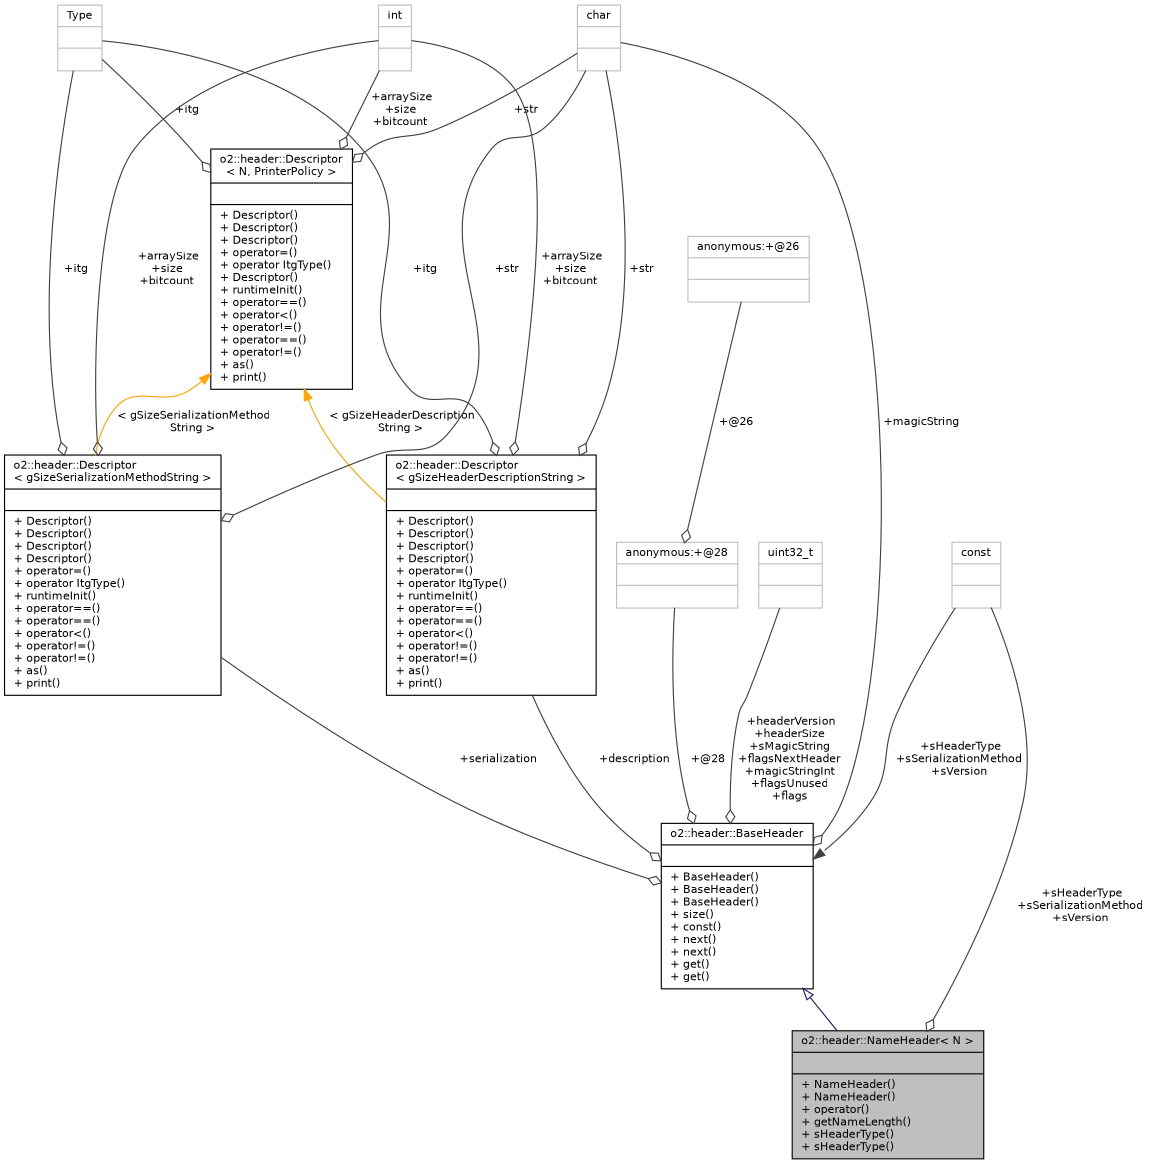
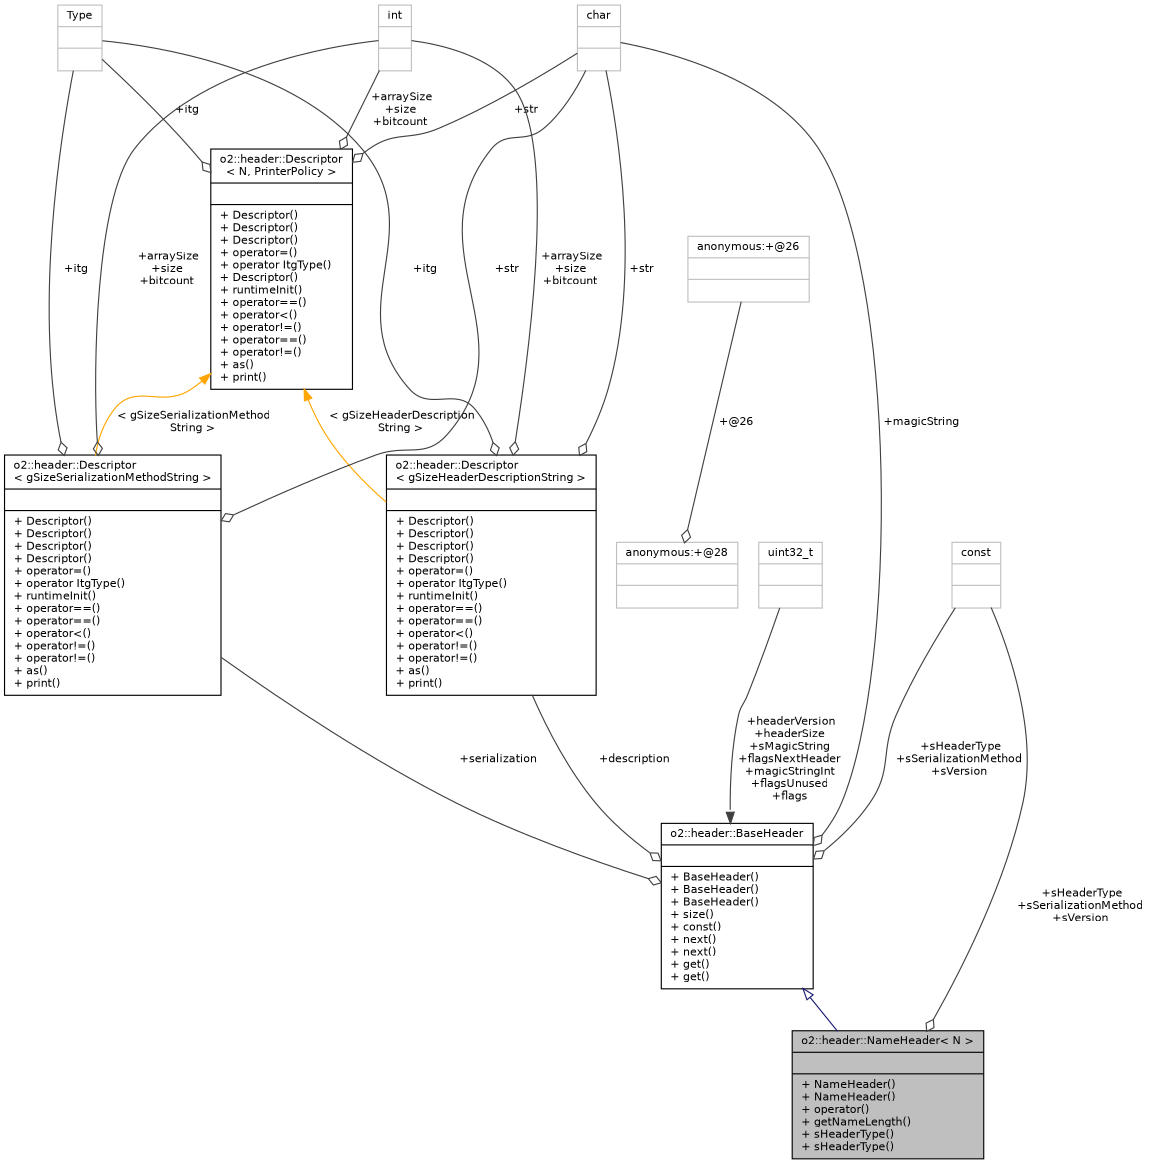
  digraph {
    node [color=grey75 fontname=Helvetica fontsize=10 shape=record]
    edge [color=grey25 fontname=Helvetica fontsize=10 labelfontname=Helvetica labelfontsize=10 style=solid arrowhead=odiamond]
    n1 [color=black fillcolor=grey75 fontcolor=black height=0.2 label="{o2::header::NameHeader\< N \>\n||+ NameHeader()\l+ NameHeader()\l+ operator()\l+ getNameLength()\l+ sHeaderType()\l+ sHeaderType()\l}" style=filled width=0.4]
    n2 [color=black height=0.2 label="{o2::header::BaseHeader\n||+ BaseHeader()\l+ BaseHeader()\l+ BaseHeader()\l+ size()\l+ const()\l+ next()\l+ next()\l+ get()\l+ get()\l}" width=0.4]
    n3 [color=black height=0.2 label="{o2::header::Descriptor\l\< gSizeHeaderDescriptionString \>\n||+ Descriptor()\l+ Descriptor()\l+ Descriptor()\l+ Descriptor()\l+ operator=()\l+ operator ItgType()\l+ runtimeInit()\l+ operator==()\l+ operator==()\l+ operator\<()\l+ operator!=()\l+ operator!=()\l+ as()\l+ print()\l}" width=0.4]
    n4 [height=0.2 label="{Type\n||}" width=0.4]
    n5 [color=black height=0.2 label="{o2::header::Descriptor\l\< N, PrinterPolicy \>\n||+ Descriptor()\l+ Descriptor()\l+ Descriptor()\l+ operator=()\l+ operator ItgType()\l+ Descriptor()\l+ runtimeInit()\l+ operator==()\l+ operator\<()\l+ operator!=()\l+ operator==()\l+ operator!=()\l+ as()\l+ print()\l}" width=0.4]
    n6 [color=black height=0.2 label="{o2::header::Descriptor\l\< gSizeSerializationMethodString \>\n||+ Descriptor()\l+ Descriptor()\l+ Descriptor()\l+ Descriptor()\l+ operator=()\l+ operator ItgType()\l+ runtimeInit()\l+ operator==()\l+ operator==()\l+ operator\<()\l+ operator!=()\l+ operator!=()\l+ as()\l+ print()\l}" width=0.4]
    n7 [height=0.2 label="{char\n||}" width=0.4]
    n8 [height=0.2 label="{int\n||}" width=0.4]
    n9 [height=0.2 label="{anonymous:+@26\n||}" width=0.4]
    n10 [height=0.2 label="{anonymous:+@28\n||}" width=0.4]
    n11 [height=0.2 label="{uint32_t\n||}" width=0.4]
    n12 [height=0.2 label="{const\n||}" width=0.4]
    n2 -> n1 [arrowtail=onormal color=midnightblue dir=back arrowhead=""]
    n3 -> n2 [label=" +description"]
    n4 -> n3 [label=" +itg"]
    n4 -> n5 [label=" +itg"]
    n4 -> n6 [label=" +itg"]
    n5 -> n3 [color=orange dir=back label=" \< gSizeHeaderDescription\lString \>" arrowhead=""]
    n5 -> n6 [color=orange dir=back label=" \< gSizeSerializationMethod\lString \>" arrowhead=""]
    n6 -> n2 [label=" +serialization"]
    n7 -> n2 [label=" +magicString"]
    n7 -> n3 [label=" +str"]
    n7 -> n5 [label=" +str"]
    n7 -> n6 [label=" +str"]
    n8 -> n3 [label=" +arraySize\n+size\n+bitcount"]
    n8 -> n5 [label=" +arraySize\n+size\n+bitcount"]
    n8 -> n6 [label=" +arraySize\n+size\n+bitcount"]
    n9 -> n10 [label=" +@26"]
-   n10 -> n2 [label=" +@28"]
-   n11 -> n2 [label=" +headerVersion\n+headerSize\n+sMagicString\n+flagsNextHeader\n+magicStringInt\n+flagsUnused\n+flags"]
+   n11 -> n2 [arrowhead=normal label=" +headerVersion\n+headerSize\n+sMagicString\n+flagsNextHeader\n+magicStringInt\n+flagsUnused\n+flags"]
    n12 -> n1 [label=" +sHeaderType\n+sSerializationMethod\n+sVersion"]
-   n12 -> n2 [arrowhead=normal label=" +sHeaderType\n+sSerializationMethod\n+sVersion"]
+   n12 -> n2 [label=" +sHeaderType\n+sSerializationMethod\n+sVersion"]
  }
